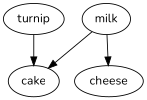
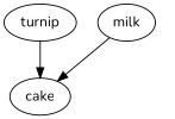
  digraph {
    fontname=Nunito
    node [fontname=Nunito]
    edge [fontname=Nunito]
    turnip
    cake
    milk
-   cheese
    turnip -> cake
    milk -> cake
-   milk -> cheese
  }
